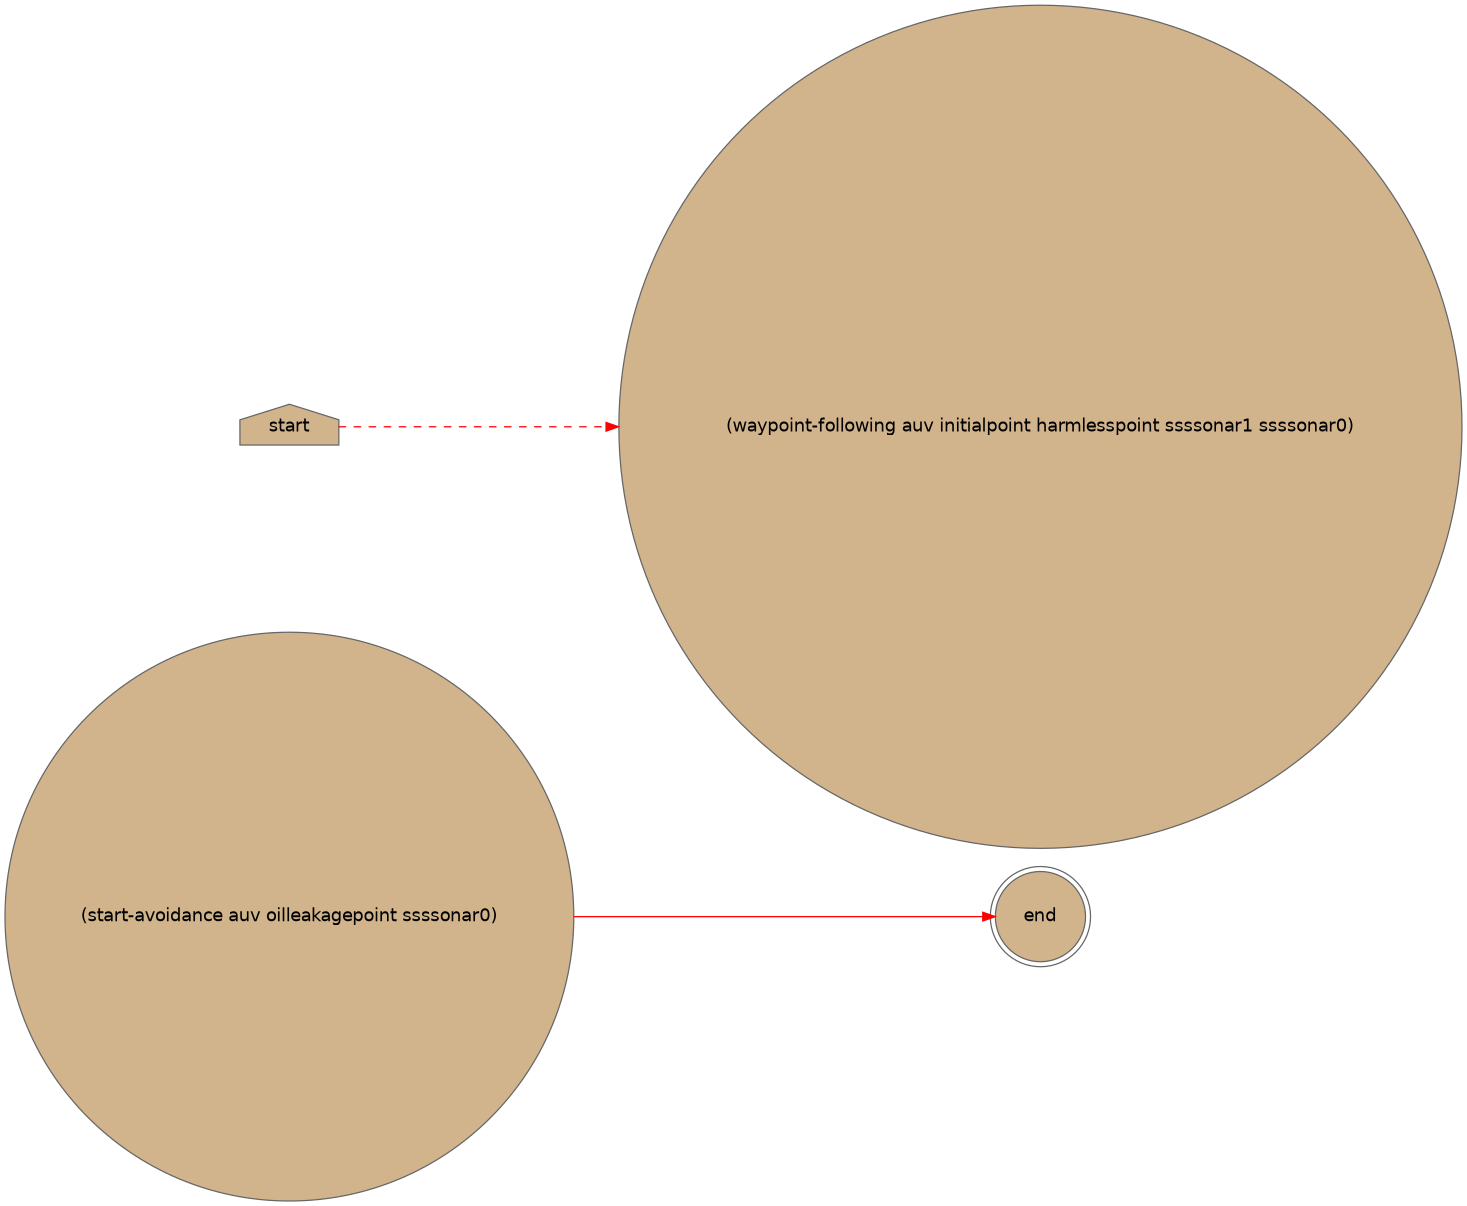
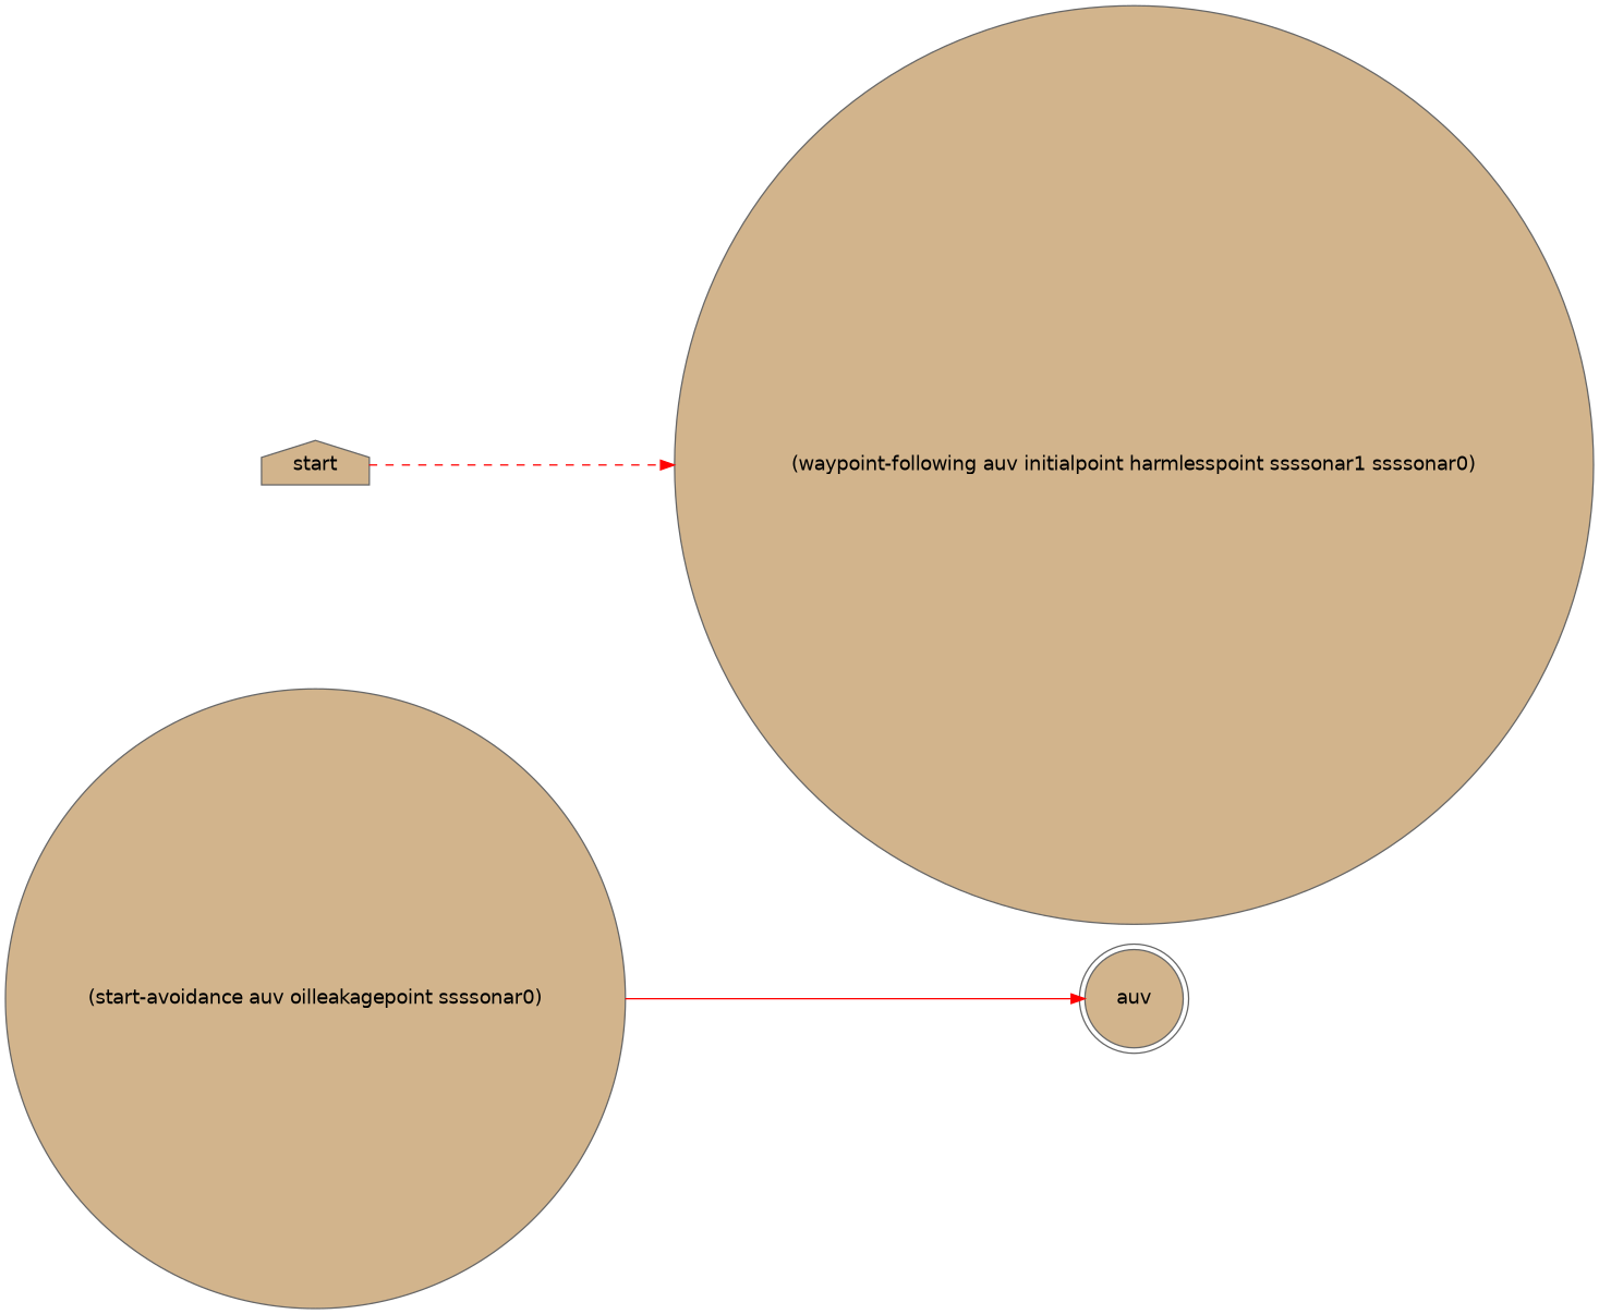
  strict digraph {
    fontname=helvetica
    rankdir=LR
    node [color=gray40 fillcolor=tan fontname=helvetica shape=circle style=filled]
    edge [color=red fontname=helvetica]
-   n1 [label=end peripheries=2]
+   n1 [label=auv peripheries=2]
    n2 [label="(start-avoidance auv oilleakagepoint ssssonar0)"]
    n3 [label=start peripheries=1 shape=house]
    "(waypoint-following auv initialpoint harmlesspoint ssssonar1 ssssonar0)"
    n2 -> n1 [style=solid]
    n3 -> "(waypoint-following auv initialpoint harmlesspoint ssssonar1 ssssonar0)" [style=dashed]
  }
